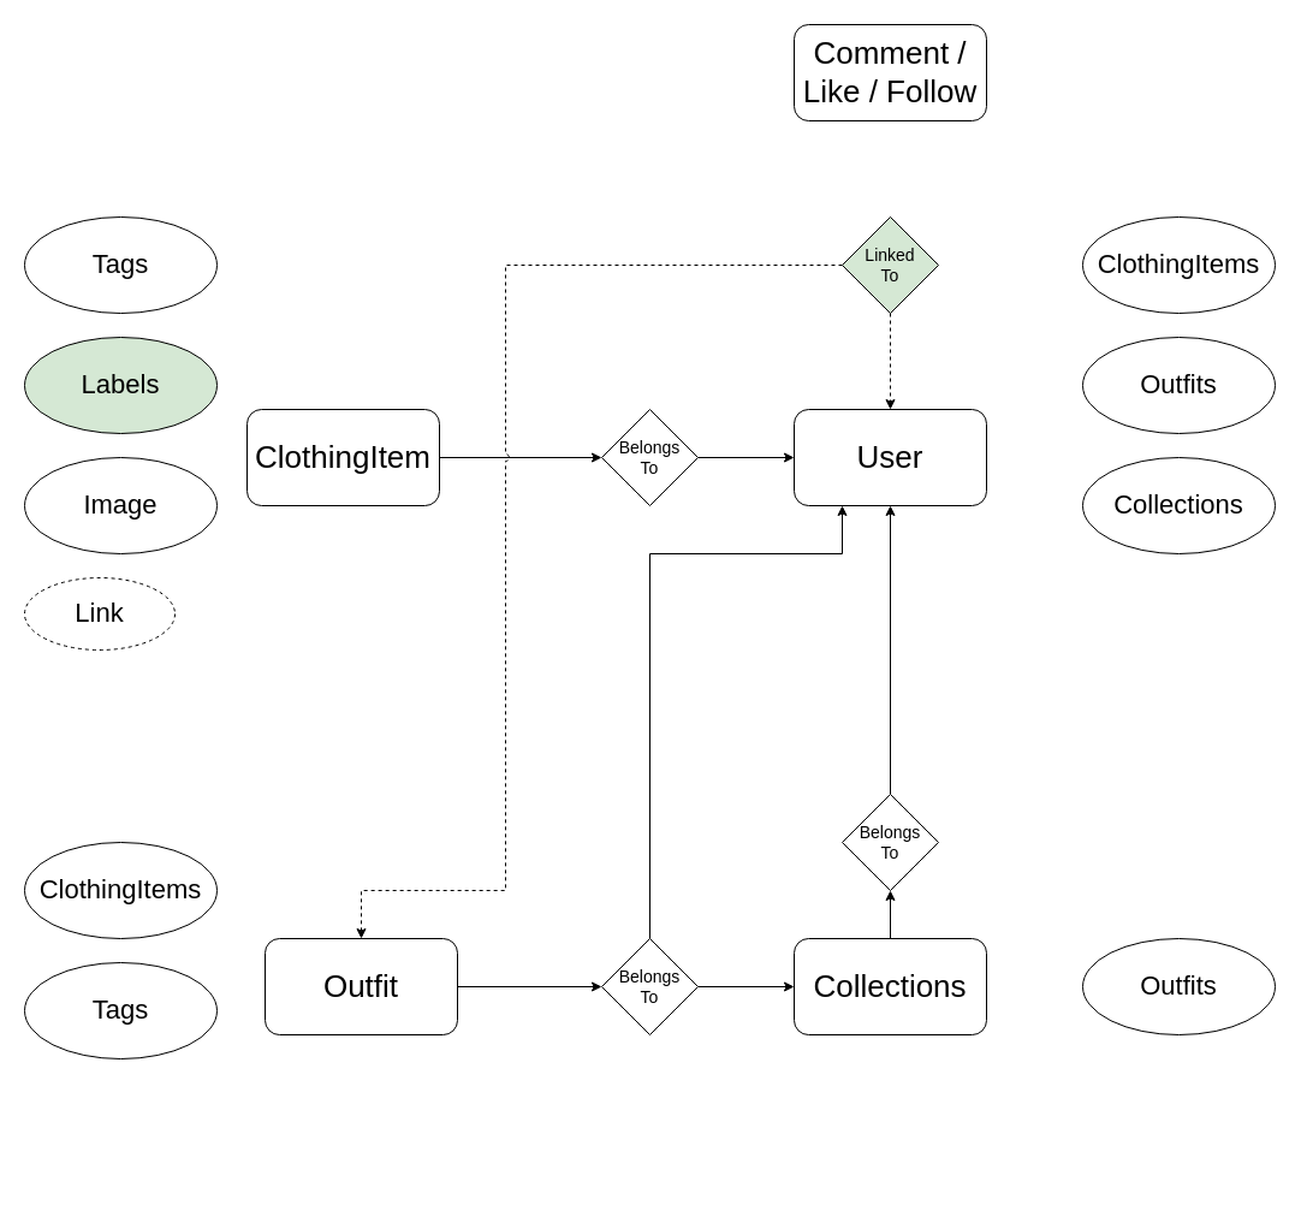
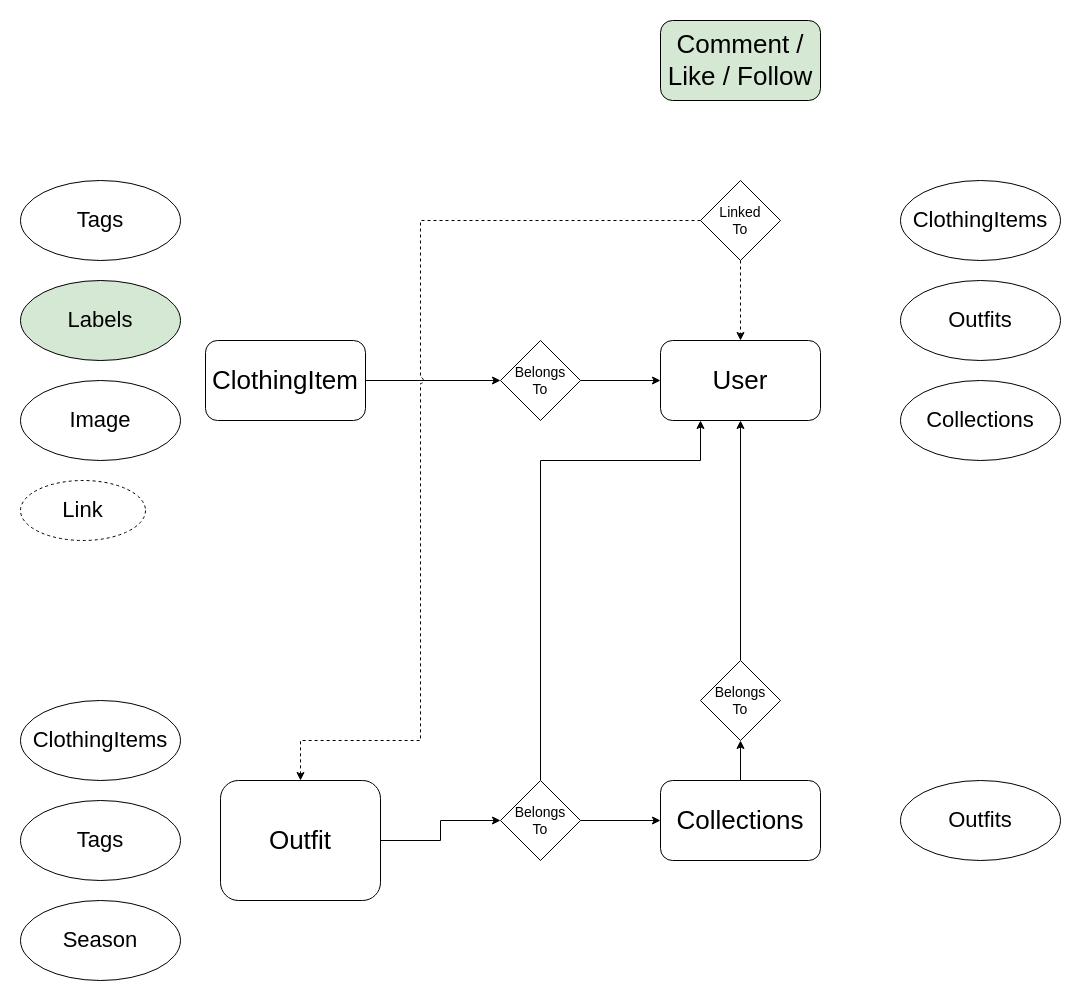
  <mxCell id="0" />
  <mxCell id="1" parent="0" />
  <mxCell id="2" value="User" style="rounded=1;whiteSpace=wrap;html=1;fontSize=26;" vertex="1" parent="1"><mxGeometry x="660" y="340" width="160" height="80" as="geometry" /></mxCell>
  <mxCell id="3" value="ClothingItems" style="ellipse;whiteSpace=wrap;html=1;fontSize=22;" vertex="1" parent="1"><mxGeometry x="900" y="180" width="160" height="80" as="geometry" /></mxCell>
  <mxCell id="4" value="Outfits" style="ellipse;whiteSpace=wrap;html=1;fontSize=22;" vertex="1" parent="1"><mxGeometry x="900" y="280" width="160" height="80" as="geometry" /></mxCell>
  <mxCell id="5" value="Collections" style="ellipse;whiteSpace=wrap;html=1;fontSize=22;" vertex="1" parent="1"><mxGeometry x="900" y="380" width="160" height="80" as="geometry" /></mxCell>
  <mxCell id="6" style="edgeStyle=orthogonalEdgeStyle;rounded=0;orthogonalLoop=1;jettySize=auto;html=1;exitX=1;exitY=0.5;exitDx=0;exitDy=0;" edge="1" parent="1" source="7" target="13"><mxGeometry relative="1" as="geometry" /></mxCell>
  <mxCell id="7" value="ClothingItem" style="rounded=1;whiteSpace=wrap;html=1;fontSize=26;" vertex="1" parent="1"><mxGeometry x="205" y="340" width="160" height="80" as="geometry" /></mxCell>
  <mxCell id="8" value="Tags" style="ellipse;whiteSpace=wrap;html=1;fontSize=22;" vertex="1" parent="1"><mxGeometry x="20" y="180" width="160" height="80" as="geometry" /></mxCell>
  <mxCell id="9" value="Labels" style="ellipse;whiteSpace=wrap;html=1;fontSize=22;fillColor=#d5e8d4;" vertex="1" parent="1"><mxGeometry x="20" y="280" width="160" height="80" as="geometry" /></mxCell>
  <mxCell id="10" value="Image" style="ellipse;whiteSpace=wrap;html=1;fontSize=22;" vertex="1" parent="1"><mxGeometry x="20" y="380" width="160" height="80" as="geometry" /></mxCell>
  <mxCell id="11" value="Link" style="ellipse;whiteSpace=wrap;html=1;fontSize=22;fillStyle=dots;gradientColor=default;fillColor=none;dashed=1;" vertex="1" parent="1"><mxGeometry x="20" y="480" width="125" height="60" as="geometry" /></mxCell>
  <mxCell id="12" style="edgeStyle=orthogonalEdgeStyle;rounded=0;orthogonalLoop=1;jettySize=auto;html=1;exitX=1;exitY=0.5;exitDx=0;exitDy=0;entryX=0;entryY=0.5;entryDx=0;entryDy=0;" edge="1" parent="1" source="13" target="2"><mxGeometry relative="1" as="geometry" /></mxCell>
  <mxCell id="13" value="Belongs&lt;br&gt;To" style="rhombus;whiteSpace=wrap;html=1;fontSize=14;" vertex="1" parent="1"><mxGeometry x="500" y="340" width="80" height="80" as="geometry" /></mxCell>
  <mxCell id="14" style="edgeStyle=orthogonalEdgeStyle;rounded=0;orthogonalLoop=1;jettySize=auto;html=1;exitX=1;exitY=0.5;exitDx=0;exitDy=0;entryX=0;entryY=0.5;entryDx=0;entryDy=0;" edge="1" parent="1" source="15" target="19"><mxGeometry relative="1" as="geometry" /></mxCell>
- <mxCell id="15" value="Outfit" style="rounded=1;whiteSpace=wrap;html=1;fontSize=26;" vertex="1" parent="1"><mxGeometry x="220" y="780" width="160" height="80" as="geometry" /></mxCell>
+ <mxCell id="15" value="Outfit" style="rounded=1;whiteSpace=wrap;html=1;fontSize=26;" vertex="1" parent="1"><mxGeometry x="220" y="780" width="160" height="120" as="geometry" /></mxCell>
  <mxCell id="16" value="ClothingItems" style="ellipse;whiteSpace=wrap;html=1;fontSize=22;" vertex="1" parent="1"><mxGeometry x="20" y="700" width="160" height="80" as="geometry" /></mxCell>
  <mxCell id="17" style="edgeStyle=orthogonalEdgeStyle;rounded=0;orthogonalLoop=1;jettySize=auto;html=1;exitX=1;exitY=0.5;exitDx=0;exitDy=0;" edge="1" parent="1" source="19" target="21"><mxGeometry relative="1" as="geometry" /></mxCell>
  <mxCell id="18" style="edgeStyle=orthogonalEdgeStyle;rounded=0;orthogonalLoop=1;jettySize=auto;html=1;exitX=0.5;exitY=0;exitDx=0;exitDy=0;entryX=0.25;entryY=1;entryDx=0;entryDy=0;" edge="1" parent="1" source="19" target="2"><mxGeometry relative="1" as="geometry"><Array as="points"><mxPoint x="540" y="460" /><mxPoint x="700" y="460" /></Array></mxGeometry></mxCell>
  <mxCell id="19" value="Belongs&lt;br&gt;To" style="rhombus;whiteSpace=wrap;html=1;fontSize=14;" vertex="1" parent="1"><mxGeometry x="500" y="780" width="80" height="80" as="geometry" /></mxCell>
  <mxCell id="20" style="edgeStyle=orthogonalEdgeStyle;rounded=0;orthogonalLoop=1;jettySize=auto;html=1;exitX=0.5;exitY=0;exitDx=0;exitDy=0;entryX=0.5;entryY=1;entryDx=0;entryDy=0;" edge="1" parent="1" source="21" target="26"><mxGeometry relative="1" as="geometry" /></mxCell>
  <mxCell id="21" value="Collections" style="rounded=1;whiteSpace=wrap;html=1;fontSize=26;" vertex="1" parent="1"><mxGeometry x="660" y="780" width="160" height="80" as="geometry" /></mxCell>
  <mxCell id="22" value="Tags" style="ellipse;whiteSpace=wrap;html=1;fontSize=22;" vertex="1" parent="1"><mxGeometry x="20" y="800" width="160" height="80" as="geometry" /></mxCell>
+ <mxCell id="23" value="Season" style="ellipse;whiteSpace=wrap;html=1;fontSize=22;" vertex="1" parent="1"><mxGeometry x="20" y="900" width="160" height="80" as="geometry" /></mxCell>
  <mxCell id="24" value="Outfits" style="ellipse;whiteSpace=wrap;html=1;fontSize=22;" vertex="1" parent="1"><mxGeometry x="900" y="780" width="160" height="80" as="geometry" /></mxCell>
  <mxCell id="25" style="edgeStyle=orthogonalEdgeStyle;rounded=0;orthogonalLoop=1;jettySize=auto;html=1;exitX=0.5;exitY=0;exitDx=0;exitDy=0;" edge="1" parent="1" source="26" target="2"><mxGeometry relative="1" as="geometry" /></mxCell>
  <mxCell id="26" value="Belongs&lt;br&gt;To" style="rhombus;whiteSpace=wrap;html=1;fontSize=14;" vertex="1" parent="1"><mxGeometry x="700" y="660" width="80" height="80" as="geometry" /></mxCell>
- <mxCell id="27" value="Comment / Like / Follow" style="rounded=1;whiteSpace=wrap;html=1;fontSize=26;" vertex="1" parent="1"><mxGeometry x="660" y="20" width="160" height="80" as="geometry" /></mxCell>
+ <mxCell id="27" value="Comment / Like / Follow" style="rounded=1;whiteSpace=wrap;html=1;fontSize=26;fillColor=#d5e8d4;" vertex="1" parent="1"><mxGeometry x="660" y="20" width="160" height="80" as="geometry" /></mxCell>
  <mxCell id="28" style="edgeStyle=orthogonalEdgeStyle;rounded=0;orthogonalLoop=1;jettySize=auto;html=1;exitX=0.5;exitY=1;exitDx=0;exitDy=0;entryX=0.5;entryY=0;entryDx=0;entryDy=0;dashed=1;" edge="1" parent="1" source="30" target="2"><mxGeometry relative="1" as="geometry" /></mxCell>
  <mxCell id="29" style="edgeStyle=orthogonalEdgeStyle;rounded=0;orthogonalLoop=1;jettySize=auto;html=1;exitX=0;exitY=0.5;exitDx=0;exitDy=0;jumpStyle=arc;dashed=1;" edge="1" parent="1" source="30" target="15"><mxGeometry relative="1" as="geometry"><Array as="points"><mxPoint x="420" y="220" /><mxPoint x="420" y="740" /><mxPoint x="300" y="740" /></Array></mxGeometry></mxCell>
- <mxCell id="30" value="Linked&lt;br&gt;To" style="rhombus;whiteSpace=wrap;html=1;fontSize=14;fillColor=#d5e8d4;" vertex="1" parent="1"><mxGeometry x="700" y="180" width="80" height="80" as="geometry" /></mxCell>
+ <mxCell id="30" value="Linked&lt;br&gt;To" style="rhombus;whiteSpace=wrap;html=1;fontSize=14;" vertex="1" parent="1"><mxGeometry x="700" y="180" width="80" height="80" as="geometry" /></mxCell>
